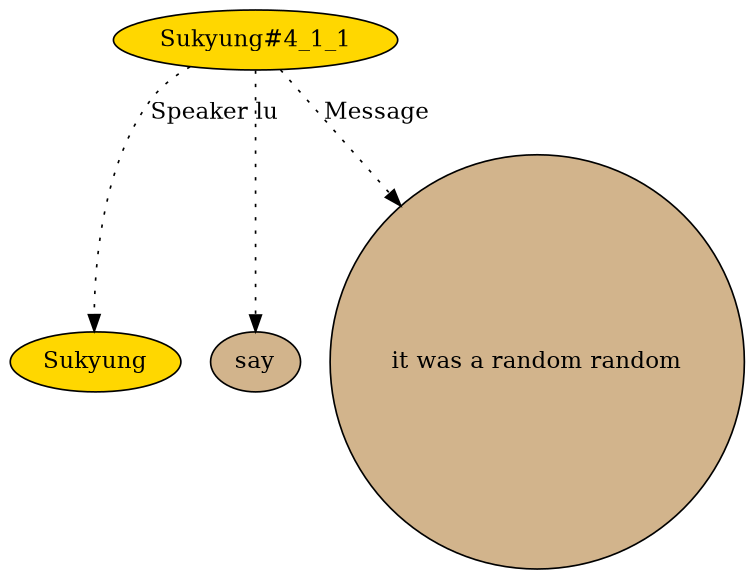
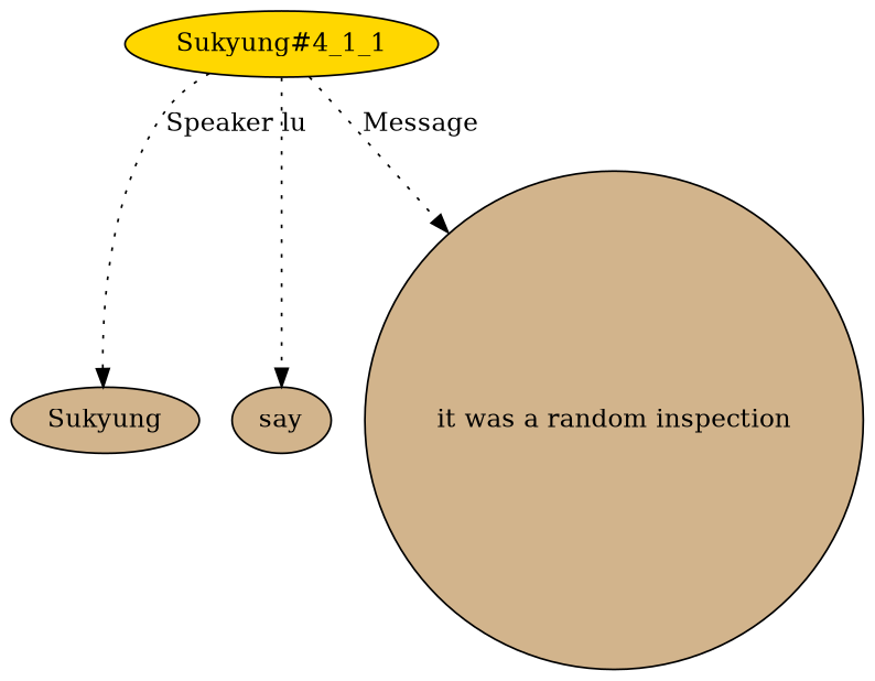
  digraph {
    node [fillcolor=gold shape=ellipse style=filled]
    edge [style=dotted]
-   n1 [label=Sukyung]
+   n1 [fillcolor=tan label=Sukyung]
    n2 [label="Sukyung#4_1_1"]
    n3 [fillcolor=tan label=say]
-   n4 [fillcolor=tan label="it was a random random" shape=circle]
+   n4 [fillcolor=tan label="it was a random inspection" shape=circle]
    n2 -> n1 [label=Speaker]
    n2 -> n3 [label=lu]
    n2 -> n4 [label=Message]
  }
